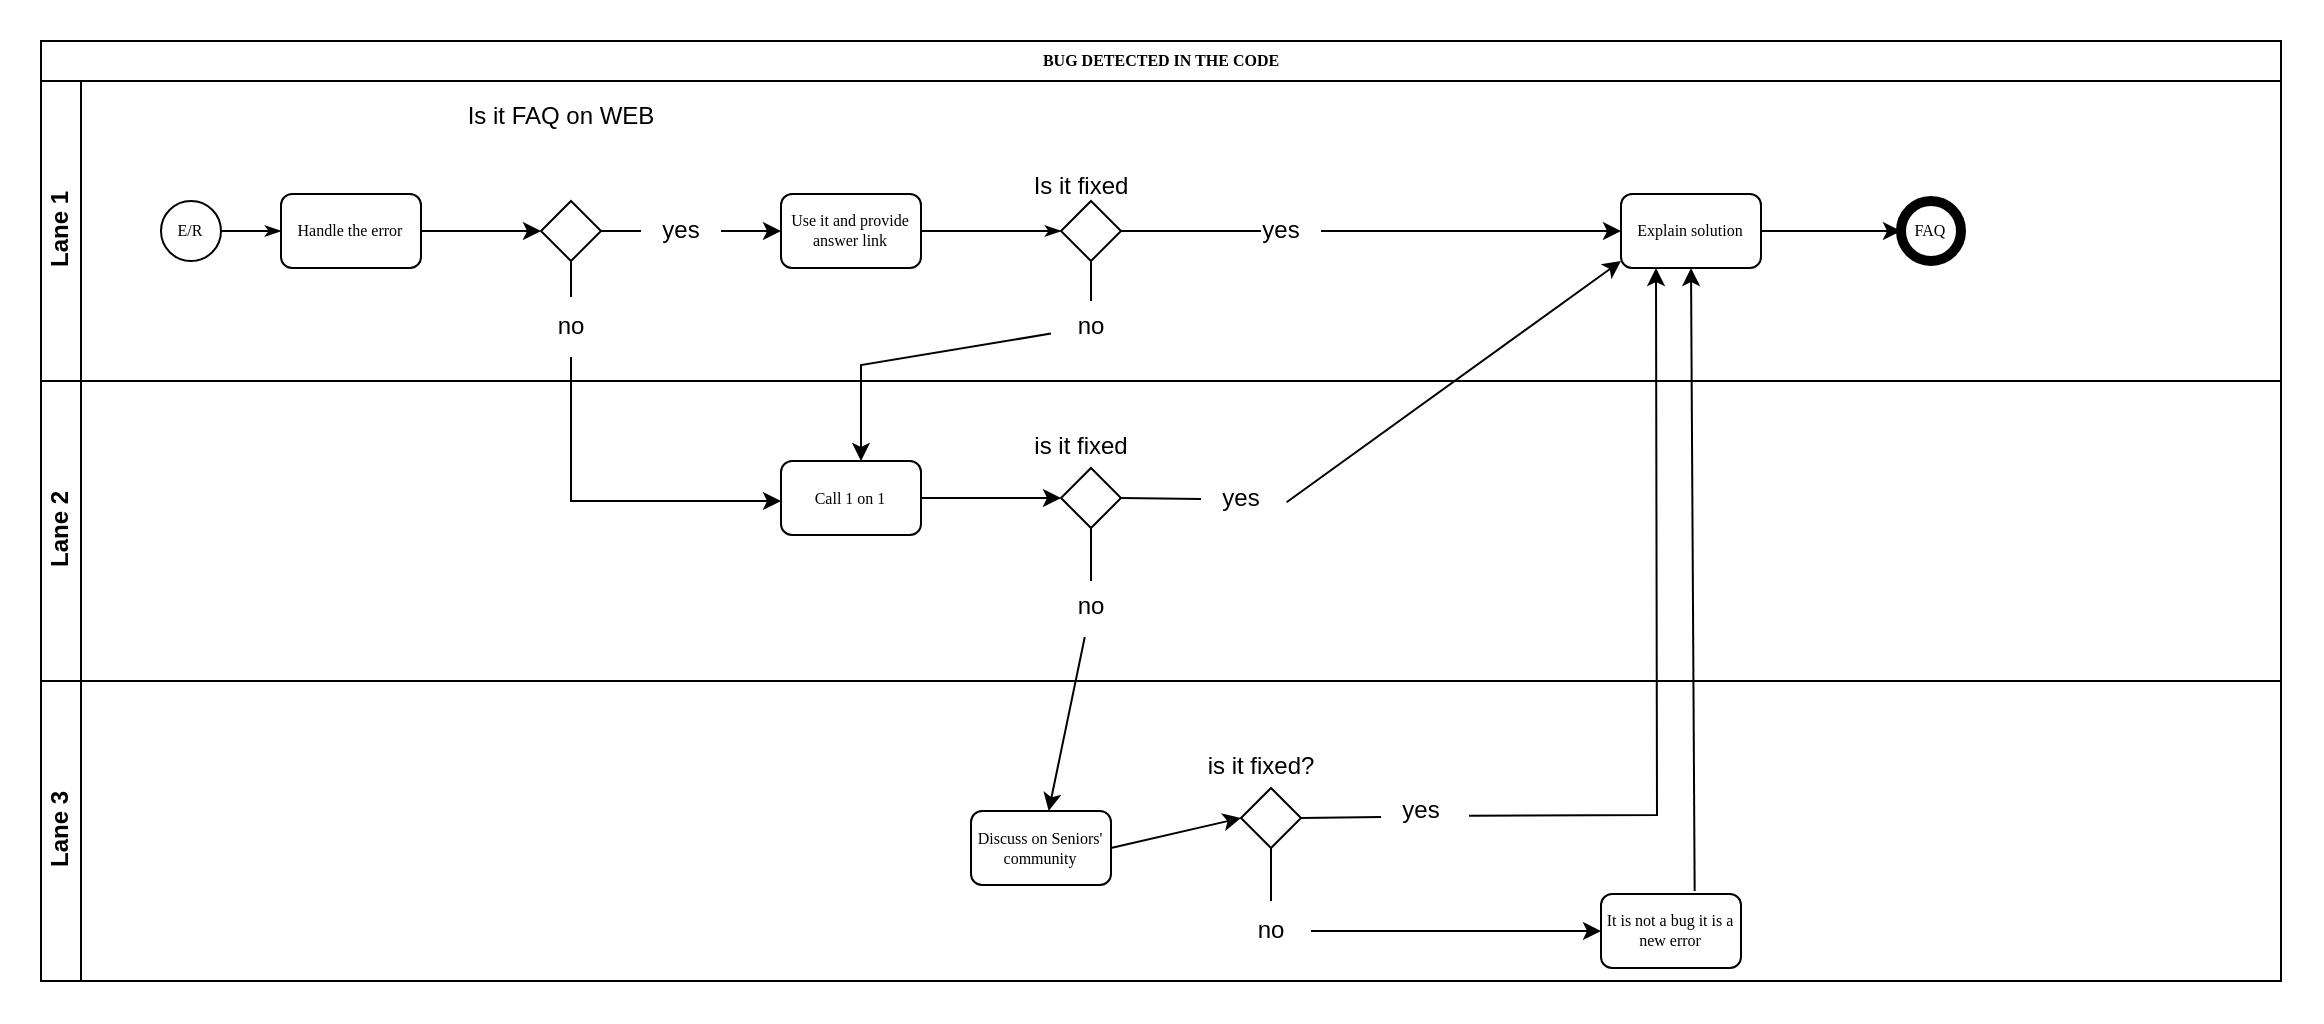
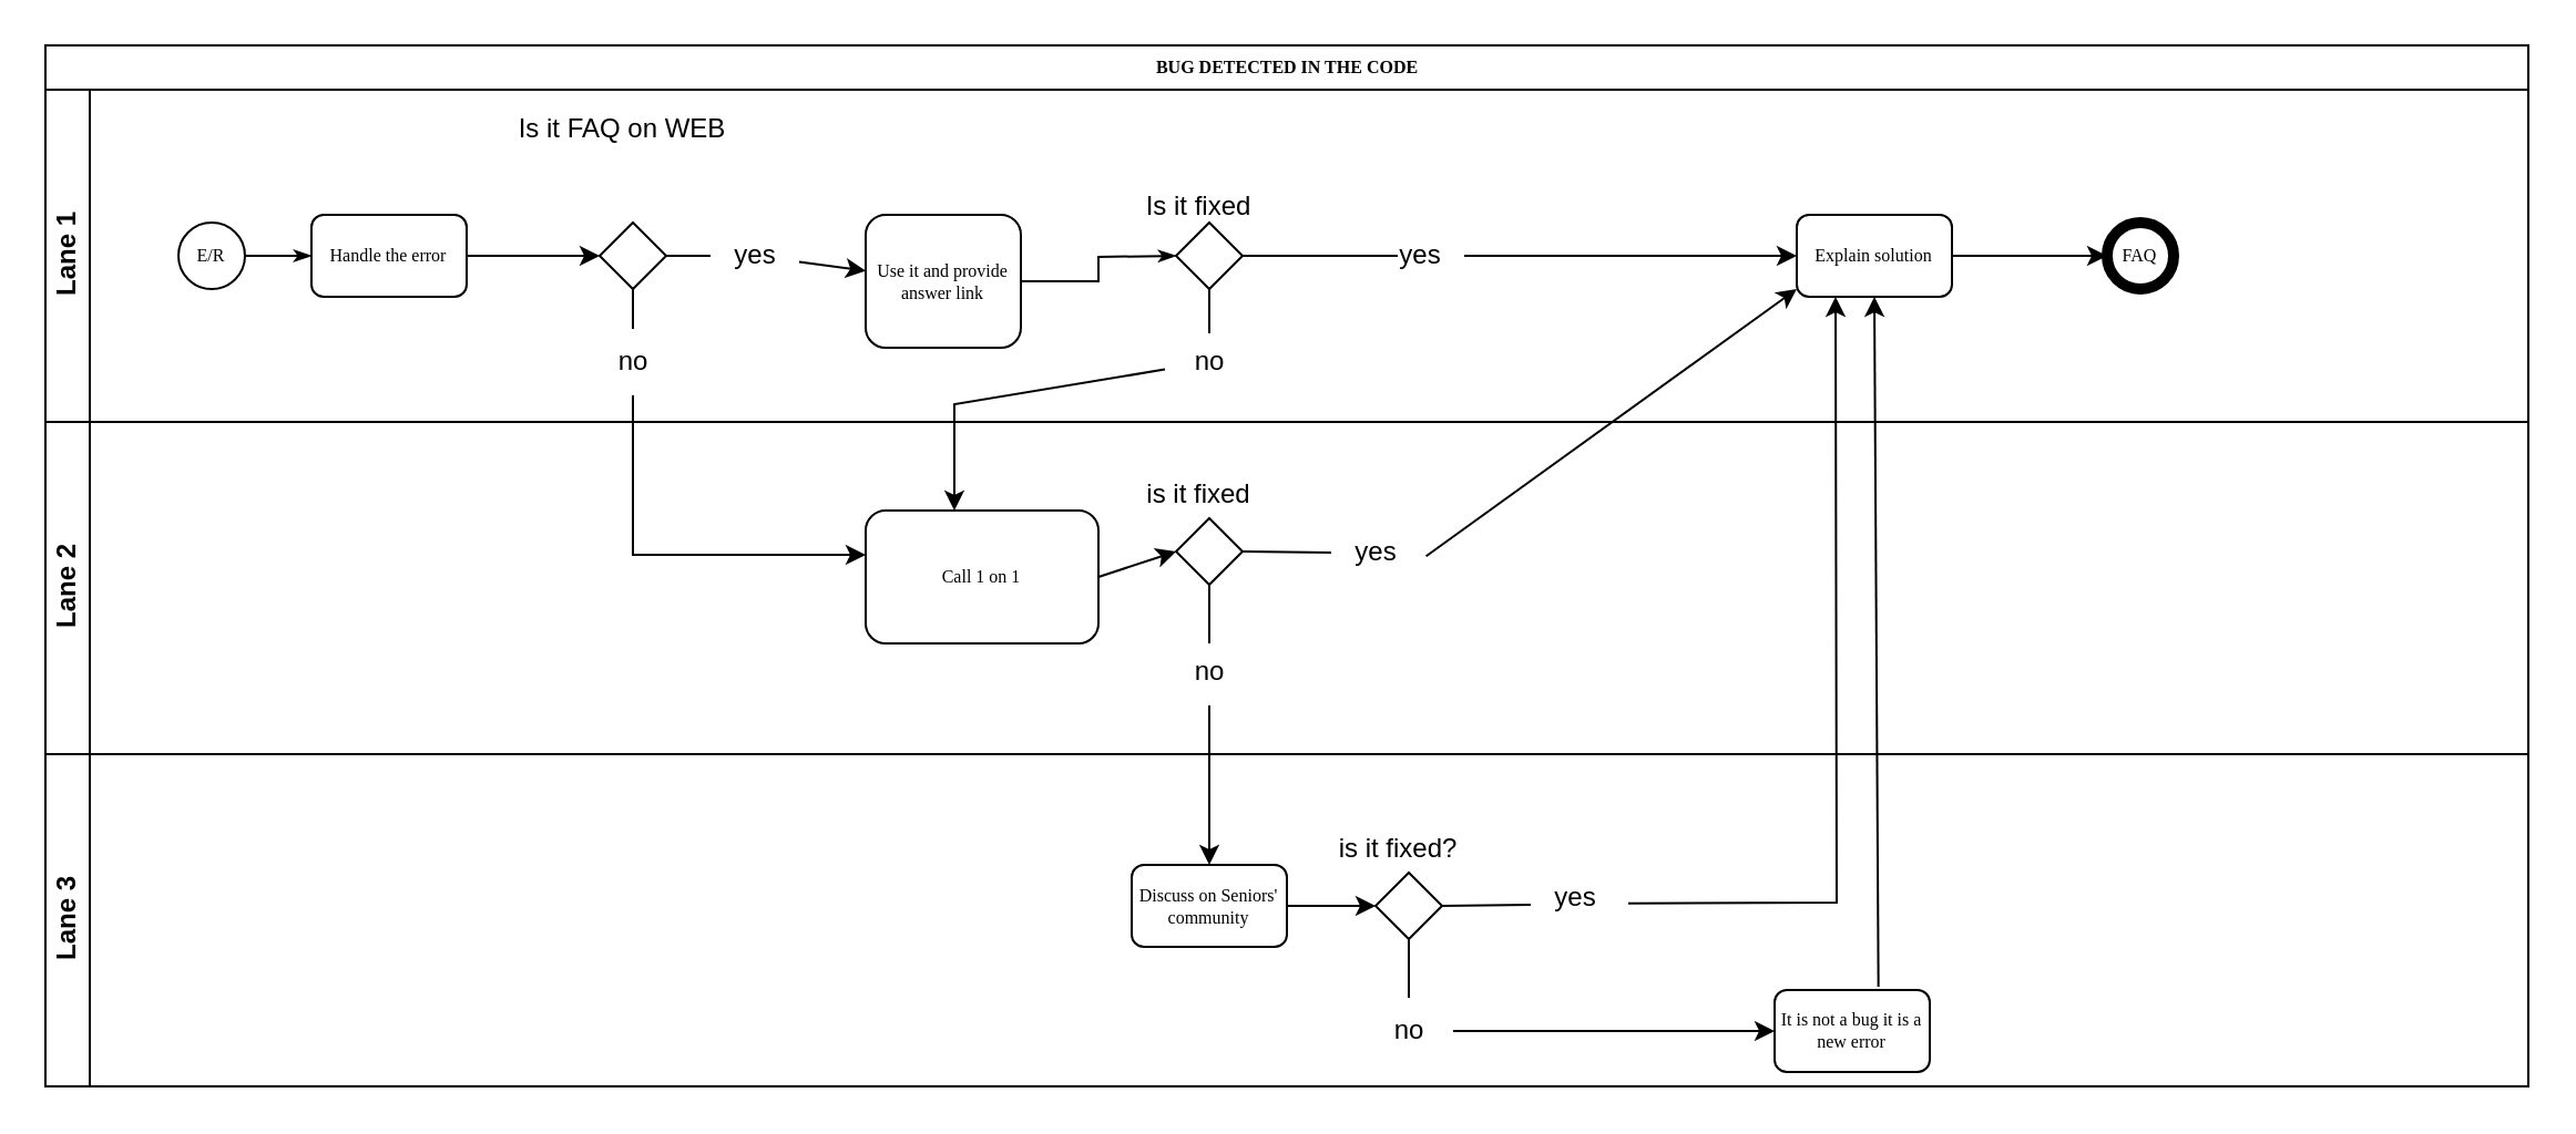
  <mxCell id="0" />
  <mxCell id="1" parent="0" />
  <mxCell id="2" value="BUG DETECTED IN THE CODE" style="swimlane;html=1;childLayout=stackLayout;horizontal=1;startSize=20;horizontalStack=0;rounded=0;shadow=0;labelBackgroundColor=none;strokeWidth=1;fontFamily=Verdana;fontSize=8;align=center;" parent="1" vertex="1"><mxGeometry x="20" y="20" width="1120" height="470" as="geometry" /></mxCell>
  <mxCell id="3" value="Lane 1" style="swimlane;html=1;startSize=20;horizontal=0;" parent="2" vertex="1"><mxGeometry y="20" width="1120" height="150" as="geometry" /></mxCell>
  <mxCell id="4" style="edgeStyle=orthogonalEdgeStyle;rounded=0;html=1;labelBackgroundColor=none;startArrow=none;startFill=0;startSize=5;endArrow=classicThin;endFill=1;endSize=5;jettySize=auto;orthogonalLoop=1;strokeWidth=1;fontFamily=Verdana;fontSize=8" parent="3" source="5" target="7" edge="1"><mxGeometry relative="1" as="geometry" /></mxCell>
  <mxCell id="5" value="E/R" style="ellipse;whiteSpace=wrap;html=1;rounded=0;shadow=0;labelBackgroundColor=none;strokeWidth=1;fontFamily=Verdana;fontSize=8;align=center;" parent="3" vertex="1"><mxGeometry x="60" y="60" width="30" height="30" as="geometry" /></mxCell>
  <mxCell id="6" style="edgeStyle=orthogonalEdgeStyle;rounded=0;orthogonalLoop=1;jettySize=auto;html=1;exitX=1;exitY=0.5;exitDx=0;exitDy=0;entryX=0;entryY=0.5;entryDx=0;entryDy=0;entryPerimeter=0;" edge="1" parent="3" source="7" target="10"><mxGeometry relative="1" as="geometry" /></mxCell>
  <mxCell id="7" value="Handle the error" style="rounded=1;whiteSpace=wrap;html=1;shadow=0;labelBackgroundColor=none;strokeWidth=1;fontFamily=Verdana;fontSize=8;align=center;" parent="3" vertex="1"><mxGeometry x="120" y="56.5" width="70" height="37" as="geometry" /></mxCell>
  <mxCell id="8" style="edgeStyle=orthogonalEdgeStyle;rounded=0;html=1;labelBackgroundColor=none;startArrow=none;startFill=0;startSize=5;endArrow=classicThin;endFill=1;endSize=5;jettySize=auto;orthogonalLoop=1;strokeWidth=1;fontFamily=Verdana;fontSize=8" parent="3" source="9" edge="1"><mxGeometry relative="1" as="geometry"><mxPoint x="510" y="75" as="targetPoint" /></mxGeometry></mxCell>
- <mxCell id="9" value="Use it and provide answer link" style="rounded=1;whiteSpace=wrap;html=1;shadow=0;labelBackgroundColor=none;strokeWidth=1;fontFamily=Verdana;fontSize=8;align=center;" parent="3" vertex="1"><mxGeometry x="370" y="56.5" width="70" height="37" as="geometry" /></mxCell>
+ <mxCell id="9" value="Use it and provide answer link" style="rounded=1;whiteSpace=wrap;html=1;shadow=0;labelBackgroundColor=none;strokeWidth=1;fontFamily=Verdana;fontSize=8;align=center;" parent="3" vertex="1"><mxGeometry x="370" y="56.5" width="70" height="60" as="geometry" /></mxCell>
  <mxCell id="10" value="" style="strokeWidth=1;html=1;shape=mxgraph.flowchart.decision;whiteSpace=wrap;rounded=1;shadow=0;labelBackgroundColor=none;fontFamily=Verdana;fontSize=8;align=center;" parent="3" vertex="1"><mxGeometry x="250" y="60.0" width="30" height="30" as="geometry" /></mxCell>
  <mxCell id="11" value="yes" style="text;html=1;align=center;verticalAlign=middle;resizable=0;points=[];autosize=1;strokeColor=none;fillColor=none;" vertex="1" parent="3"><mxGeometry x="300" y="60" width="40" height="30" as="geometry" /></mxCell>
  <mxCell id="12" value="" style="endArrow=none;html=1;rounded=0;exitX=1;exitY=0.5;exitDx=0;exitDy=0;exitPerimeter=0;" edge="1" parent="3" source="10" target="11"><mxGeometry width="50" height="50" relative="1" as="geometry"><mxPoint x="330" y="270" as="sourcePoint" /><mxPoint x="300" y="80" as="targetPoint" /></mxGeometry></mxCell>
  <mxCell id="13" value="" style="endArrow=classic;html=1;rounded=0;" edge="1" parent="3" source="11" target="9"><mxGeometry width="50" height="50" relative="1" as="geometry"><mxPoint x="330" y="270" as="sourcePoint" /><mxPoint x="380" y="220" as="targetPoint" /></mxGeometry></mxCell>
  <mxCell id="14" value="no" style="text;html=1;align=center;verticalAlign=middle;resizable=0;points=[];autosize=1;strokeColor=none;fillColor=none;" vertex="1" parent="3"><mxGeometry x="245" y="108" width="40" height="30" as="geometry" /></mxCell>
  <mxCell id="15" value="" style="endArrow=none;html=1;rounded=0;" edge="1" parent="3" source="10" target="14"><mxGeometry width="50" height="50" relative="1" as="geometry"><mxPoint x="330" y="270" as="sourcePoint" /><mxPoint x="265" y="110" as="targetPoint" /></mxGeometry></mxCell>
  <mxCell id="16" value="" style="strokeWidth=1;html=1;shape=mxgraph.flowchart.decision;whiteSpace=wrap;rounded=1;shadow=0;labelBackgroundColor=none;fontFamily=Verdana;fontSize=8;align=center;" vertex="1" parent="3"><mxGeometry x="510" y="60.0" width="30" height="30" as="geometry" /></mxCell>
  <mxCell id="17" value="yes" style="text;html=1;align=center;verticalAlign=middle;resizable=0;points=[];autosize=1;strokeColor=none;fillColor=none;" vertex="1" parent="3"><mxGeometry x="600" y="60" width="40" height="30" as="geometry" /></mxCell>
  <mxCell id="18" value="no" style="text;html=1;align=center;verticalAlign=middle;resizable=0;points=[];autosize=1;strokeColor=none;fillColor=none;" vertex="1" parent="3"><mxGeometry x="505" y="108" width="40" height="30" as="geometry" /></mxCell>
  <mxCell id="19" value="" style="endArrow=none;html=1;rounded=0;exitX=0.5;exitY=1;exitDx=0;exitDy=0;exitPerimeter=0;" edge="1" parent="3" source="16"><mxGeometry width="50" height="50" relative="1" as="geometry"><mxPoint x="390" y="260" as="sourcePoint" /><mxPoint x="525" y="110" as="targetPoint" /></mxGeometry></mxCell>
  <mxCell id="20" value="Explain solution" style="rounded=1;whiteSpace=wrap;html=1;shadow=0;labelBackgroundColor=none;strokeWidth=1;fontFamily=Verdana;fontSize=8;align=center;" vertex="1" parent="3"><mxGeometry x="790" y="56.5" width="70" height="37" as="geometry" /></mxCell>
  <mxCell id="21" value="FAQ" style="ellipse;whiteSpace=wrap;html=1;rounded=0;shadow=0;labelBackgroundColor=none;strokeWidth=5;fontFamily=Verdana;fontSize=8;align=center;" vertex="1" parent="3"><mxGeometry x="930" y="60" width="30" height="30" as="geometry" /></mxCell>
  <mxCell id="22" value="" style="endArrow=classic;html=1;rounded=0;exitX=1;exitY=0.5;exitDx=0;exitDy=0;entryX=0;entryY=0.5;entryDx=0;entryDy=0;" edge="1" parent="3" source="20" target="21"><mxGeometry width="50" height="50" relative="1" as="geometry"><mxPoint x="520" y="270" as="sourcePoint" /><mxPoint x="570" y="220" as="targetPoint" /></mxGeometry></mxCell>
  <mxCell id="23" value="Lane 2" style="swimlane;html=1;startSize=20;horizontal=0;" parent="2" vertex="1"><mxGeometry y="170" width="1120" height="150" as="geometry" /></mxCell>
- <mxCell id="24" value="Call 1 on 1" style="rounded=1;whiteSpace=wrap;html=1;shadow=0;labelBackgroundColor=none;strokeWidth=1;fontFamily=Verdana;fontSize=8;align=center;" parent="23" vertex="1"><mxGeometry x="370" y="40.0" width="70" height="37" as="geometry" /></mxCell>
+ <mxCell id="24" value="Call 1 on 1" style="rounded=1;whiteSpace=wrap;html=1;shadow=0;labelBackgroundColor=none;strokeWidth=1;fontFamily=Verdana;fontSize=8;align=center;" parent="23" vertex="1"><mxGeometry x="370" y="40.0" width="105" height="60" as="geometry" /></mxCell>
  <mxCell id="25" value="" style="endArrow=classic;html=1;rounded=0;" edge="1" parent="23" source="14"><mxGeometry width="50" height="50" relative="1" as="geometry"><mxPoint x="255" y="-12" as="sourcePoint" /><mxPoint x="370" y="60" as="targetPoint" /><Array as="points"><mxPoint x="265" y="60" /></Array></mxGeometry></mxCell>
  <mxCell id="26" value="" style="strokeWidth=1;html=1;shape=mxgraph.flowchart.decision;whiteSpace=wrap;rounded=1;shadow=0;labelBackgroundColor=none;fontFamily=Verdana;fontSize=8;align=center;" vertex="1" parent="23"><mxGeometry x="510" y="43.5" width="30" height="30" as="geometry" /></mxCell>
  <mxCell id="27" value="" style="endArrow=classic;html=1;rounded=0;entryX=0;entryY=0.5;entryDx=0;entryDy=0;entryPerimeter=0;exitX=1;exitY=0.5;exitDx=0;exitDy=0;" edge="1" parent="23" source="24" target="26"><mxGeometry width="50" height="50" relative="1" as="geometry"><mxPoint x="390" y="110" as="sourcePoint" /><mxPoint x="440" y="60" as="targetPoint" /></mxGeometry></mxCell>
  <mxCell id="28" value="" style="endArrow=none;html=1;rounded=0;exitX=1;exitY=0.5;exitDx=0;exitDy=0;exitPerimeter=0;" edge="1" parent="23" source="26"><mxGeometry width="50" height="50" relative="1" as="geometry"><mxPoint x="540" y="57.5" as="sourcePoint" /><mxPoint x="580" y="59" as="targetPoint" /></mxGeometry></mxCell>
  <mxCell id="29" value="yes" style="text;html=1;align=center;verticalAlign=middle;resizable=0;points=[];autosize=1;strokeColor=none;fillColor=none;" vertex="1" parent="23"><mxGeometry x="580" y="43.5" width="40" height="30" as="geometry" /></mxCell>
  <mxCell id="30" value="no&lt;br&gt;" style="text;html=1;align=center;verticalAlign=middle;resizable=0;points=[];autosize=1;strokeColor=none;fillColor=none;" vertex="1" parent="23"><mxGeometry x="505" y="98" width="40" height="30" as="geometry" /></mxCell>
  <mxCell id="31" value="" style="endArrow=classic;html=1;rounded=0;" edge="1" parent="2" source="18"><mxGeometry width="50" height="50" relative="1" as="geometry"><mxPoint x="524" y="162" as="sourcePoint" /><mxPoint x="410" y="210" as="targetPoint" /><Array as="points"><mxPoint x="410" y="162" /></Array></mxGeometry></mxCell>
  <mxCell id="32" value="" style="endArrow=classic;html=1;rounded=0;exitX=1.07;exitY=0.57;exitDx=0;exitDy=0;exitPerimeter=0;" edge="1" parent="2" source="29"><mxGeometry width="50" height="50" relative="1" as="geometry"><mxPoint x="650" y="230" as="sourcePoint" /><mxPoint x="790" y="110" as="targetPoint" /></mxGeometry></mxCell>
  <mxCell id="33" value="" style="endArrow=classic;html=1;rounded=0;" edge="1" parent="2" source="30" target="36"><mxGeometry width="50" height="50" relative="1" as="geometry"><mxPoint x="530" y="300" as="sourcePoint" /><mxPoint x="440" y="230" as="targetPoint" /></mxGeometry></mxCell>
  <mxCell id="34" value="" style="endArrow=classic;html=1;rounded=0;exitX=1.1;exitY=0.58;exitDx=0;exitDy=0;exitPerimeter=0;entryX=0.25;entryY=1;entryDx=0;entryDy=0;" edge="1" parent="2" source="39" target="20"><mxGeometry width="50" height="50" relative="1" as="geometry"><mxPoint x="390" y="270" as="sourcePoint" /><mxPoint x="825" y="110" as="targetPoint" /><Array as="points"><mxPoint x="808" y="387" /></Array></mxGeometry></mxCell>
  <mxCell id="35" value="Lane 3" style="swimlane;html=1;startSize=20;horizontal=0;" parent="2" vertex="1"><mxGeometry y="320" width="1120" height="150" as="geometry" /></mxCell>
- <mxCell id="36" value="Discuss on Seniors' community" style="rounded=1;whiteSpace=wrap;html=1;shadow=0;labelBackgroundColor=none;strokeWidth=1;fontFamily=Verdana;fontSize=8;align=center;" parent="35" vertex="1"><mxGeometry x="465" y="65" width="70" height="37" as="geometry" /></mxCell>
+ <mxCell id="36" value="Discuss on Seniors' community" style="rounded=1;whiteSpace=wrap;html=1;shadow=0;labelBackgroundColor=none;strokeWidth=1;fontFamily=Verdana;fontSize=8;align=center;" parent="35" vertex="1"><mxGeometry x="490" y="50.0" width="70" height="37" as="geometry" /></mxCell>
  <mxCell id="37" value="" style="strokeWidth=1;html=1;shape=mxgraph.flowchart.decision;whiteSpace=wrap;rounded=1;shadow=0;labelBackgroundColor=none;fontFamily=Verdana;fontSize=8;align=center;" vertex="1" parent="35"><mxGeometry x="600" y="53.5" width="30" height="30" as="geometry" /></mxCell>
  <mxCell id="38" value="" style="endArrow=classic;html=1;rounded=0;exitX=1;exitY=0.5;exitDx=0;exitDy=0;entryX=0;entryY=0.5;entryDx=0;entryDy=0;entryPerimeter=0;" edge="1" parent="35" source="36" target="37"><mxGeometry width="50" height="50" relative="1" as="geometry"><mxPoint x="390" y="-50" as="sourcePoint" /><mxPoint x="440" y="-100" as="targetPoint" /></mxGeometry></mxCell>
  <mxCell id="39" value="yes" style="text;html=1;align=center;verticalAlign=middle;resizable=0;points=[];autosize=1;strokeColor=none;fillColor=none;" vertex="1" parent="35"><mxGeometry x="670" y="50" width="40" height="30" as="geometry" /></mxCell>
  <mxCell id="40" value="no" style="text;html=1;align=center;verticalAlign=middle;resizable=0;points=[];autosize=1;strokeColor=none;fillColor=none;" vertex="1" parent="35"><mxGeometry x="595" y="110" width="40" height="30" as="geometry" /></mxCell>
  <mxCell id="41" value="It is not a bug it is a new error" style="rounded=1;whiteSpace=wrap;html=1;shadow=0;labelBackgroundColor=none;strokeWidth=1;fontFamily=Verdana;fontSize=8;align=center;" vertex="1" parent="35"><mxGeometry x="780" y="106.5" width="70" height="37" as="geometry" /></mxCell>
  <mxCell id="42" value="" style="endArrow=classic;html=1;rounded=0;" edge="1" parent="35" source="40" target="41"><mxGeometry width="50" height="50" relative="1" as="geometry"><mxPoint x="520" y="-30" as="sourcePoint" /><mxPoint x="780" y="126" as="targetPoint" /></mxGeometry></mxCell>
  <mxCell id="43" value="" style="endArrow=classic;html=1;rounded=0;exitX=0.669;exitY=-0.041;exitDx=0;exitDy=0;entryX=0.5;entryY=1;entryDx=0;entryDy=0;exitPerimeter=0;" edge="1" parent="2" source="41" target="20"><mxGeometry width="50" height="50" relative="1" as="geometry"><mxPoint x="520" y="290" as="sourcePoint" /><mxPoint x="570" y="240" as="targetPoint" /></mxGeometry></mxCell>
  <mxCell id="44" value="Is it FAQ on WEB" style="text;html=1;align=center;verticalAlign=middle;resizable=0;points=[];autosize=1;strokeColor=none;fillColor=none;" vertex="1" parent="1"><mxGeometry x="220" y="43" width="120" height="30" as="geometry" /></mxCell>
  <mxCell id="45" value="Is it fixed" style="text;html=1;align=center;verticalAlign=middle;resizable=0;points=[];autosize=1;strokeColor=none;fillColor=none;" vertex="1" parent="1"><mxGeometry x="505" y="78" width="70" height="30" as="geometry" /></mxCell>
  <mxCell id="46" value="" style="endArrow=none;html=1;rounded=0;exitX=1;exitY=0.5;exitDx=0;exitDy=0;exitPerimeter=0;" edge="1" parent="1" source="16"><mxGeometry width="50" height="50" relative="1" as="geometry"><mxPoint x="410" y="300" as="sourcePoint" /><mxPoint x="630" y="115" as="targetPoint" /></mxGeometry></mxCell>
  <mxCell id="47" value="" style="endArrow=classic;html=1;rounded=0;" edge="1" parent="1" source="17"><mxGeometry width="50" height="50" relative="1" as="geometry"><mxPoint x="410" y="300" as="sourcePoint" /><mxPoint x="810" y="115" as="targetPoint" /></mxGeometry></mxCell>
  <mxCell id="48" value="is it fixed" style="text;html=1;align=center;verticalAlign=middle;resizable=0;points=[];autosize=1;strokeColor=none;fillColor=none;" vertex="1" parent="1"><mxGeometry x="505" y="208" width="70" height="30" as="geometry" /></mxCell>
  <mxCell id="49" value="" style="endArrow=none;html=1;rounded=0;exitX=0.5;exitY=1;exitDx=0;exitDy=0;exitPerimeter=0;" edge="1" parent="1" source="26"><mxGeometry width="50" height="50" relative="1" as="geometry"><mxPoint x="410" y="300" as="sourcePoint" /><mxPoint x="545" y="290" as="targetPoint" /></mxGeometry></mxCell>
  <mxCell id="50" value="is it fixed?" style="text;html=1;align=center;verticalAlign=middle;resizable=0;points=[];autosize=1;strokeColor=none;fillColor=none;" vertex="1" parent="1"><mxGeometry x="590" y="368" width="80" height="30" as="geometry" /></mxCell>
  <mxCell id="51" value="" style="endArrow=none;html=1;rounded=0;exitX=1;exitY=0.5;exitDx=0;exitDy=0;exitPerimeter=0;" edge="1" parent="1" source="37"><mxGeometry width="50" height="50" relative="1" as="geometry"><mxPoint x="410" y="290" as="sourcePoint" /><mxPoint x="690" y="408" as="targetPoint" /></mxGeometry></mxCell>
  <mxCell id="52" value="" style="endArrow=none;html=1;rounded=0;exitX=0.5;exitY=1;exitDx=0;exitDy=0;exitPerimeter=0;" edge="1" parent="1" source="37"><mxGeometry width="50" height="50" relative="1" as="geometry"><mxPoint x="540" y="310" as="sourcePoint" /><mxPoint x="635" y="450" as="targetPoint" /></mxGeometry></mxCell>
